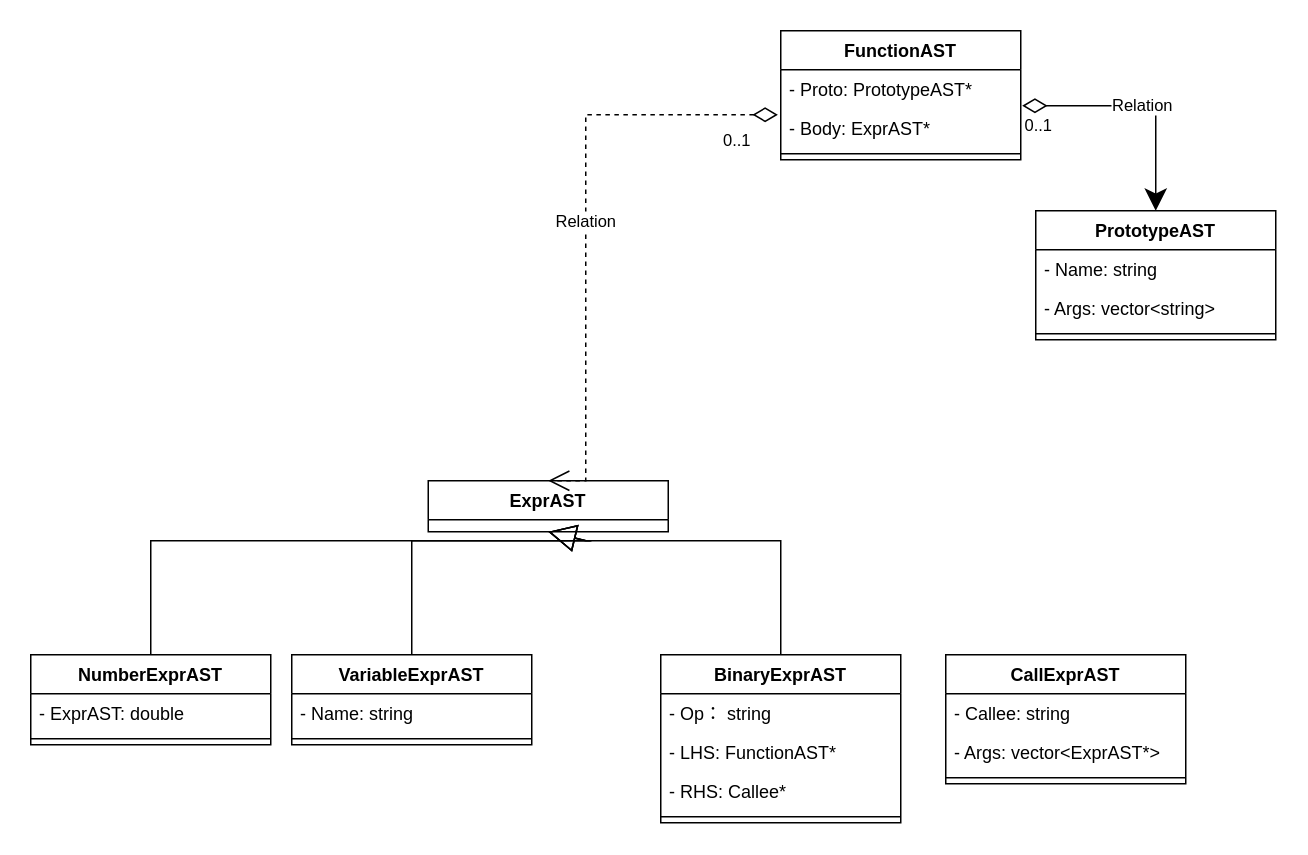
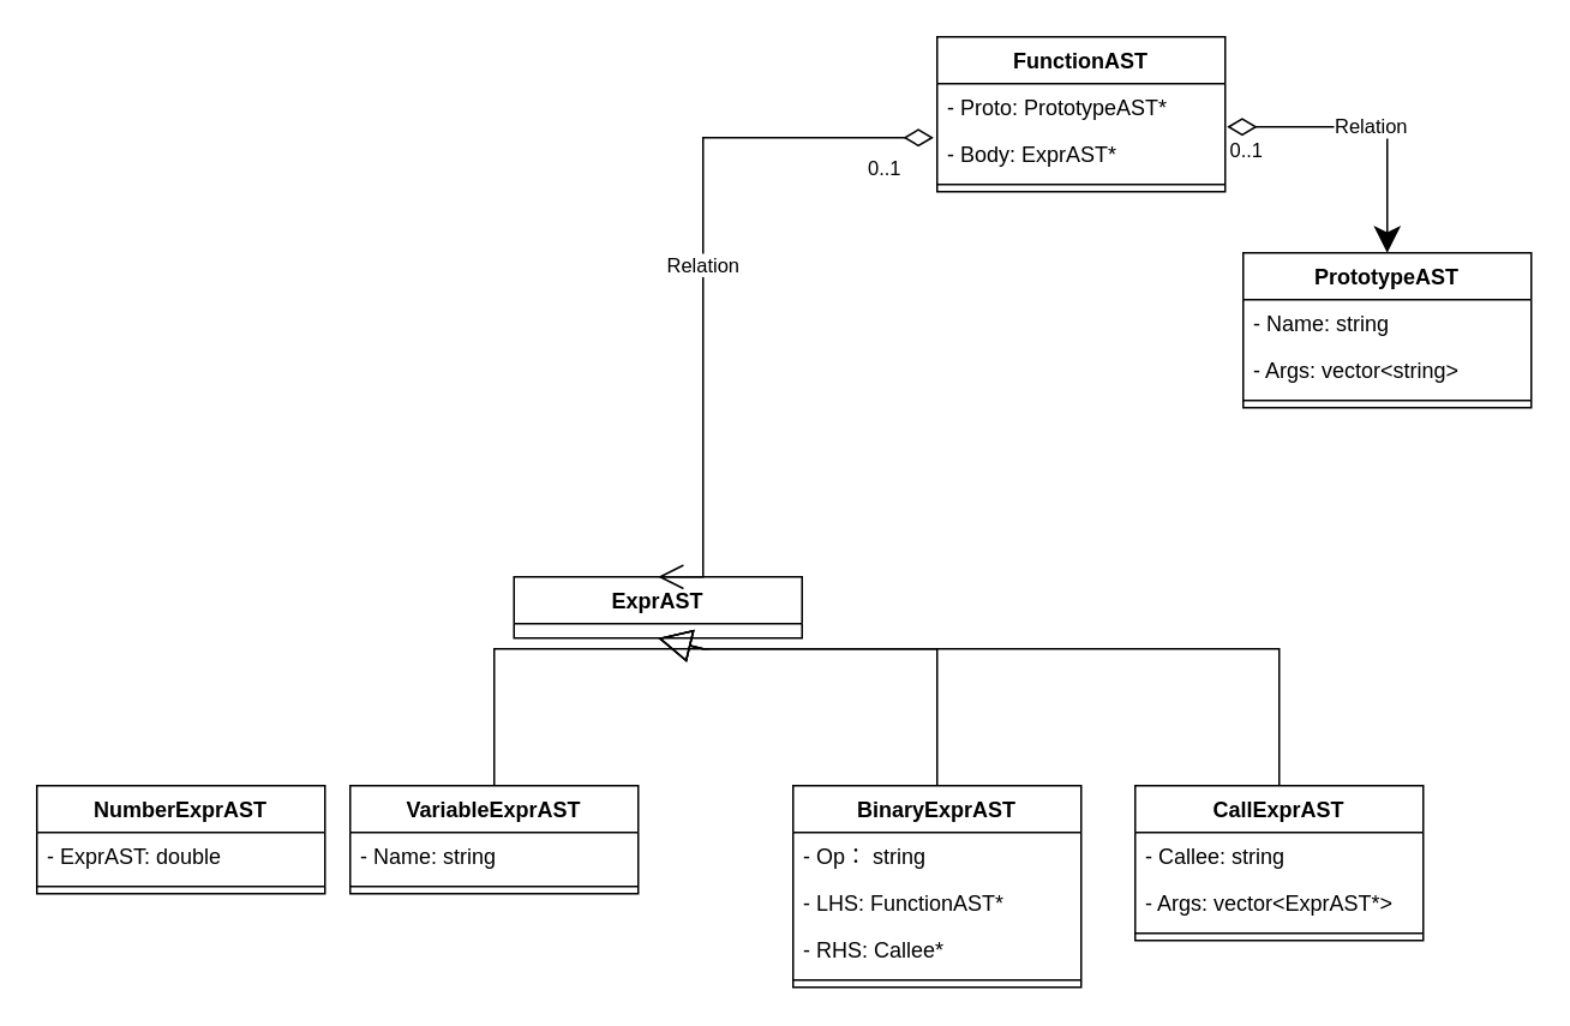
  <mxCell id="0" />
  <mxCell id="1" parent="0" />
  <mxCell id="2" value="ExprAST" style="swimlane;fontStyle=1;align=center;verticalAlign=top;childLayout=stackLayout;horizontal=1;startSize=26;horizontalStack=0;resizeParent=1;resizeParentMax=0;resizeLast=0;collapsible=1;marginBottom=0;" vertex="1" parent="1"><mxGeometry x="285" y="320" width="160" height="34" as="geometry" /></mxCell>
  <mxCell id="3" value="NumberExprAST" style="swimlane;fontStyle=1;align=center;verticalAlign=top;childLayout=stackLayout;horizontal=1;startSize=26;horizontalStack=0;resizeParent=1;resizeParentMax=0;resizeLast=0;collapsible=1;marginBottom=0;" vertex="1" parent="1"><mxGeometry x="20" y="436" width="160" height="60" as="geometry" /></mxCell>
  <mxCell id="4" value="- ExprAST: double" style="text;strokeColor=none;fillColor=none;align=left;verticalAlign=top;spacingLeft=4;spacingRight=4;overflow=hidden;rotatable=0;points=[[0,0.5],[1,0.5]];portConstraint=eastwest;" vertex="1" parent="3"><mxGeometry y="26" width="160" height="26" as="geometry" /></mxCell>
  <mxCell id="5" value="" style="line;strokeWidth=1;fillColor=none;align=left;verticalAlign=middle;spacingTop=-1;spacingLeft=3;spacingRight=3;rotatable=0;labelPosition=right;points=[];portConstraint=eastwest;strokeColor=inherit;" vertex="1" parent="3"><mxGeometry y="52" width="160" height="8" as="geometry" /></mxCell>
- <mxCell id="6" value="" style="endArrow=block;endSize=16;endFill=0;html=1;rounded=0;exitX=0.5;exitY=0;exitDx=0;exitDy=0;entryX=0.5;entryY=1;entryDx=0;entryDy=0;" edge="1" parent="1" source="3" target="2"><mxGeometry width="160" relative="1" as="geometry"><mxPoint x="180" y="346" as="sourcePoint" /><mxPoint x="160" y="330" as="targetPoint" /><Array as="points"><mxPoint x="100" y="360" /><mxPoint x="390" y="360" /></Array></mxGeometry></mxCell>
  <mxCell id="7" value="VariableExprAST" style="swimlane;fontStyle=1;align=center;verticalAlign=top;childLayout=stackLayout;horizontal=1;startSize=26;horizontalStack=0;resizeParent=1;resizeParentMax=0;resizeLast=0;collapsible=1;marginBottom=0;" vertex="1" parent="1"><mxGeometry x="194" y="436" width="160" height="60" as="geometry" /></mxCell>
  <mxCell id="8" value="- Name: string" style="text;strokeColor=none;fillColor=none;align=left;verticalAlign=top;spacingLeft=4;spacingRight=4;overflow=hidden;rotatable=0;points=[[0,0.5],[1,0.5]];portConstraint=eastwest;" vertex="1" parent="7"><mxGeometry y="26" width="160" height="26" as="geometry" /></mxCell>
  <mxCell id="9" value="" style="line;strokeWidth=1;fillColor=none;align=left;verticalAlign=middle;spacingTop=-1;spacingLeft=3;spacingRight=3;rotatable=0;labelPosition=right;points=[];portConstraint=eastwest;strokeColor=inherit;" vertex="1" parent="7"><mxGeometry y="52" width="160" height="8" as="geometry" /></mxCell>
  <mxCell id="10" value="" style="endArrow=block;endSize=16;endFill=0;html=1;rounded=0;exitX=0.5;exitY=0;exitDx=0;exitDy=0;entryX=0.5;entryY=1;entryDx=0;entryDy=0;" edge="1" parent="1" source="7" target="2"><mxGeometry width="160" relative="1" as="geometry"><mxPoint x="354" y="356" as="sourcePoint" /><mxPoint x="460" y="270" as="targetPoint" /><Array as="points"><mxPoint x="274" y="360" /><mxPoint x="390" y="360" /></Array></mxGeometry></mxCell>
  <mxCell id="11" value="BinaryExprAST" style="swimlane;fontStyle=1;align=center;verticalAlign=top;childLayout=stackLayout;horizontal=1;startSize=26;horizontalStack=0;resizeParent=1;resizeParentMax=0;resizeLast=0;collapsible=1;marginBottom=0;" vertex="1" parent="1"><mxGeometry x="440" y="436" width="160" height="112" as="geometry" /></mxCell>
  <mxCell id="12" value="- Op： string" style="text;strokeColor=none;fillColor=none;align=left;verticalAlign=top;spacingLeft=4;spacingRight=4;overflow=hidden;rotatable=0;points=[[0,0.5],[1,0.5]];portConstraint=eastwest;" vertex="1" parent="11"><mxGeometry y="26" width="160" height="26" as="geometry" /></mxCell>
  <mxCell id="13" value="- LHS: FunctionAST*" style="text;strokeColor=none;fillColor=none;align=left;verticalAlign=top;spacingLeft=4;spacingRight=4;overflow=hidden;rotatable=0;points=[[0,0.5],[1,0.5]];portConstraint=eastwest;" vertex="1" parent="11"><mxGeometry y="52" width="160" height="26" as="geometry" /></mxCell>
  <mxCell id="14" value="- RHS: Callee*" style="text;strokeColor=none;fillColor=none;align=left;verticalAlign=top;spacingLeft=4;spacingRight=4;overflow=hidden;rotatable=0;points=[[0,0.5],[1,0.5]];portConstraint=eastwest;" vertex="1" parent="11"><mxGeometry y="78" width="160" height="26" as="geometry" /></mxCell>
  <mxCell id="15" value="" style="line;strokeWidth=1;fillColor=none;align=left;verticalAlign=middle;spacingTop=-1;spacingLeft=3;spacingRight=3;rotatable=0;labelPosition=right;points=[];portConstraint=eastwest;strokeColor=inherit;" vertex="1" parent="11"><mxGeometry y="104" width="160" height="8" as="geometry" /></mxCell>
  <mxCell id="16" value="" style="endArrow=block;endSize=16;endFill=0;html=1;rounded=0;exitX=0.5;exitY=0;exitDx=0;exitDy=0;entryX=0.5;entryY=1;entryDx=0;entryDy=0;" edge="1" parent="1" source="11" target="2"><mxGeometry width="160" relative="1" as="geometry"><mxPoint x="540" y="356" as="sourcePoint" /><mxPoint x="390" y="260" as="targetPoint" /><Array as="points"><mxPoint x="520" y="360" /><mxPoint x="390" y="360" /></Array></mxGeometry></mxCell>
  <mxCell id="17" value="CallExprAST" style="swimlane;fontStyle=1;align=center;verticalAlign=top;childLayout=stackLayout;horizontal=1;startSize=26;horizontalStack=0;resizeParent=1;resizeParentMax=0;resizeLast=0;collapsible=1;marginBottom=0;" vertex="1" parent="1"><mxGeometry x="630" y="436" width="160" height="86" as="geometry" /></mxCell>
  <mxCell id="18" value="- Callee: string" style="text;strokeColor=none;fillColor=none;align=left;verticalAlign=top;spacingLeft=4;spacingRight=4;overflow=hidden;rotatable=0;points=[[0,0.5],[1,0.5]];portConstraint=eastwest;" vertex="1" parent="17"><mxGeometry y="26" width="160" height="26" as="geometry" /></mxCell>
  <mxCell id="19" value="- Args: vector&lt;ExprAST*&gt;" style="text;strokeColor=none;fillColor=none;align=left;verticalAlign=top;spacingLeft=4;spacingRight=4;overflow=hidden;rotatable=0;points=[[0,0.5],[1,0.5]];portConstraint=eastwest;" vertex="1" parent="17"><mxGeometry y="52" width="160" height="26" as="geometry" /></mxCell>
  <mxCell id="20" value="" style="line;strokeWidth=1;fillColor=none;align=left;verticalAlign=middle;spacingTop=-1;spacingLeft=3;spacingRight=3;rotatable=0;labelPosition=right;points=[];portConstraint=eastwest;strokeColor=inherit;" vertex="1" parent="17"><mxGeometry y="78" width="160" height="8" as="geometry" /></mxCell>
+ <mxCell id="21" value="" style="endArrow=block;endSize=16;endFill=0;html=1;rounded=0;exitX=0.5;exitY=0;exitDx=0;exitDy=0;entryX=0.5;entryY=1;entryDx=0;entryDy=0;" edge="1" parent="1" source="17" target="2"><mxGeometry width="160" relative="1" as="geometry"><mxPoint x="210" y="376" as="sourcePoint" /><mxPoint x="690" y="340" as="targetPoint" /><Array as="points"><mxPoint x="710" y="360" /><mxPoint x="390" y="360" /></Array></mxGeometry></mxCell>
  <mxCell id="22" value="PrototypeAST" style="swimlane;fontStyle=1;align=center;verticalAlign=top;childLayout=stackLayout;horizontal=1;startSize=26;horizontalStack=0;resizeParent=1;resizeParentMax=0;resizeLast=0;collapsible=1;marginBottom=0;" vertex="1" parent="1"><mxGeometry x="690" y="140" width="160" height="86" as="geometry" /></mxCell>
  <mxCell id="23" value="- Name: string" style="text;strokeColor=none;fillColor=none;align=left;verticalAlign=top;spacingLeft=4;spacingRight=4;overflow=hidden;rotatable=0;points=[[0,0.5],[1,0.5]];portConstraint=eastwest;" vertex="1" parent="22"><mxGeometry y="26" width="160" height="26" as="geometry" /></mxCell>
  <mxCell id="24" value="- Args: vector&lt;string&gt;" style="text;strokeColor=none;fillColor=none;align=left;verticalAlign=top;spacingLeft=4;spacingRight=4;overflow=hidden;rotatable=0;points=[[0,0.5],[1,0.5]];portConstraint=eastwest;" vertex="1" parent="22"><mxGeometry y="52" width="160" height="26" as="geometry" /></mxCell>
  <mxCell id="25" value="" style="line;strokeWidth=1;fillColor=none;align=left;verticalAlign=middle;spacingTop=-1;spacingLeft=3;spacingRight=3;rotatable=0;labelPosition=right;points=[];portConstraint=eastwest;strokeColor=inherit;" vertex="1" parent="22"><mxGeometry y="78" width="160" height="8" as="geometry" /></mxCell>
  <mxCell id="26" value="FunctionAST" style="swimlane;fontStyle=1;align=center;verticalAlign=top;childLayout=stackLayout;horizontal=1;startSize=26;horizontalStack=0;resizeParent=1;resizeParentMax=0;resizeLast=0;collapsible=1;marginBottom=0;" vertex="1" parent="1"><mxGeometry x="520" y="20" width="160" height="86" as="geometry" /></mxCell>
  <mxCell id="27" value="- Proto: PrototypeAST*" style="text;strokeColor=none;fillColor=none;align=left;verticalAlign=top;spacingLeft=4;spacingRight=4;overflow=hidden;rotatable=0;points=[[0,0.5],[1,0.5]];portConstraint=eastwest;" vertex="1" parent="26"><mxGeometry y="26" width="160" height="26" as="geometry" /></mxCell>
  <mxCell id="28" value="- Body: ExprAST*" style="text;strokeColor=none;fillColor=none;align=left;verticalAlign=top;spacingLeft=4;spacingRight=4;overflow=hidden;rotatable=0;points=[[0,0.5],[1,0.5]];portConstraint=eastwest;" vertex="1" parent="26"><mxGeometry y="52" width="160" height="26" as="geometry" /></mxCell>
  <mxCell id="29" value="" style="line;strokeWidth=1;fillColor=none;align=left;verticalAlign=middle;spacingTop=-1;spacingLeft=3;spacingRight=3;rotatable=0;labelPosition=right;points=[];portConstraint=eastwest;strokeColor=inherit;" vertex="1" parent="26"><mxGeometry y="78" width="160" height="8" as="geometry" /></mxCell>
  <mxCell id="30" value="Relation" style="endArrow=classic;html=1;endSize=12;startArrow=diamondThin;startSize=14;startFill=0;edgeStyle=orthogonalEdgeStyle;rounded=0;exitX=1.006;exitY=0.923;exitDx=0;exitDy=0;exitPerimeter=0;entryX=0.5;entryY=0;entryDx=0;entryDy=0;" edge="1" parent="1" source="27" target="22"><mxGeometry relative="1" as="geometry"><mxPoint x="260" y="580" as="sourcePoint" /><mxPoint x="370" y="680" as="targetPoint" /><Array as="points"><mxPoint x="770" y="70" /></Array></mxGeometry></mxCell>
  <mxCell id="31" value="0..1" style="edgeLabel;resizable=0;html=1;align=left;verticalAlign=top;" connectable="0" vertex="1" parent="30"><mxGeometry x="-1" relative="1" as="geometry" /></mxCell>
- <mxCell id="32" value="Relation" style="endArrow=open;html=1;endSize=12;startArrow=diamondThin;startSize=14;startFill=0;edgeStyle=orthogonalEdgeStyle;rounded=0;entryX=0.5;entryY=0;entryDx=0;entryDy=0;exitX=-0.012;exitY=0.154;exitDx=0;exitDy=0;exitPerimeter=0;dashed=1;" edge="1" parent="1" source="28" target="2"><mxGeometry relative="1" as="geometry"><mxPoint x="560" y="160" as="sourcePoint" /><mxPoint x="780" y="150" as="targetPoint" /><Array as="points"><mxPoint x="390" y="76" /></Array></mxGeometry></mxCell>
+ <mxCell id="32" value="Relation" style="endArrow=open;html=1;endSize=12;startArrow=diamondThin;startSize=14;startFill=0;edgeStyle=orthogonalEdgeStyle;rounded=0;entryX=0.5;entryY=0;entryDx=0;entryDy=0;exitX=-0.012;exitY=0.154;exitDx=0;exitDy=0;exitPerimeter=0;" edge="1" parent="1" source="28" target="2"><mxGeometry relative="1" as="geometry"><mxPoint x="560" y="160" as="sourcePoint" /><mxPoint x="780" y="150" as="targetPoint" /><Array as="points"><mxPoint x="390" y="76" /></Array></mxGeometry></mxCell>
  <mxCell id="33" value="0..1" style="edgeLabel;resizable=0;html=1;align=left;verticalAlign=top;" connectable="0" vertex="1" parent="32"><mxGeometry x="-1" relative="1" as="geometry"><mxPoint x="-38" y="4" as="offset" /></mxGeometry></mxCell>
